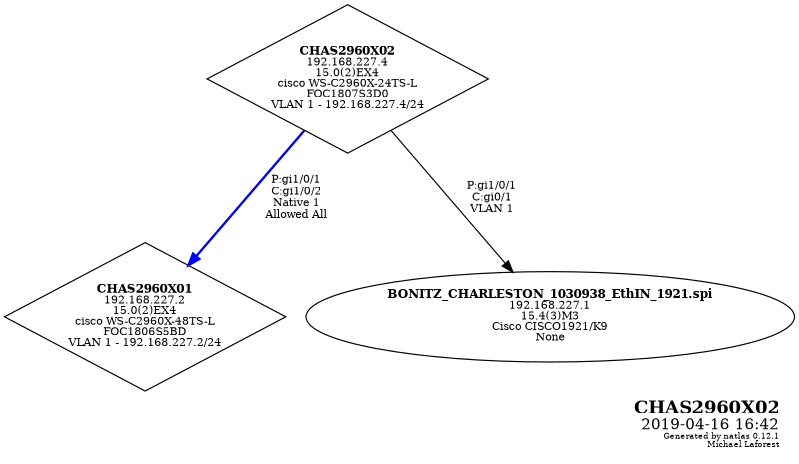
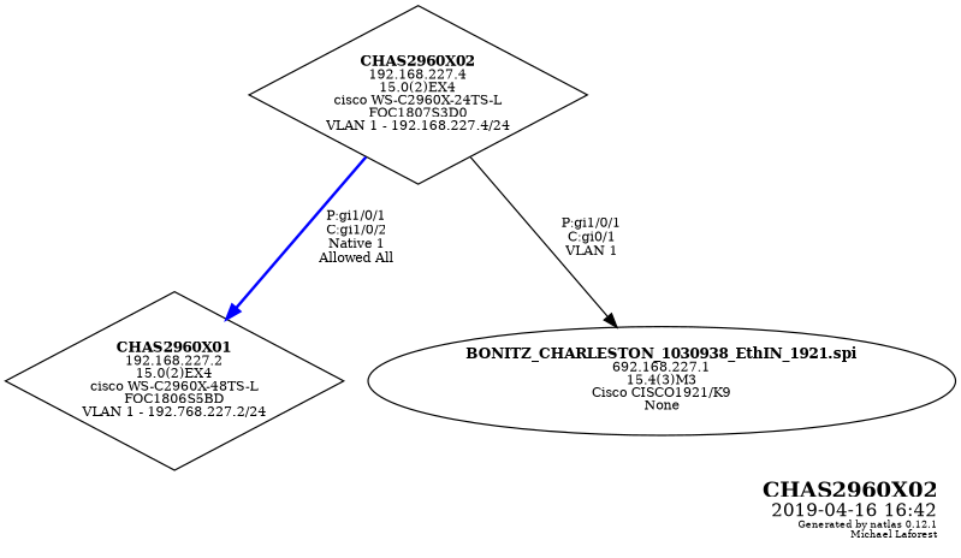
  graph {
    fontsize=10
    label=<<table border="0"><tr><td balign="right"><font point-size="15"><b>CHAS2960X02</b></font><br /><font point-size="13">2019-04-16 16:42</font><br /><font point-size="7">Generated by natlas 0.12.1<br />Michael Laforest</font><br /></td></tr></table>>
    labeljust=r
    labelloc=b
    node [fontsize=9 peripheries=1 shape=diamond style=solid]
    edge [dir=forward fontsize=9 labeljust=l]
    n1 [height=1.75 label=<<font point-size="10"><b>CHAS2960X02</b></font><br />192.168.227.4<br />15.0(2)EX4<br />cisco WS-C2960X-24TS-L<br />FOC1807S3D0<br />VLAN 1 - 192.168.227.4/24<br />> width=3.3056]
-   n2 [height=1.75 label=<<font point-size="10"><b>CHAS2960X01</b></font><br />192.168.227.2<br />15.0(2)EX4<br />cisco WS-C2960X-48TS-L<br />FOC1806S5BD<br />VLAN 1 - 192.168.227.2/24<br />> width=3.3056]
-   n3 [height=1.0607 label=<<font point-size="10"><b>BONITZ_CHARLESTON_1030938_EthIN_1921.spi</b></font><br />192.168.227.1<br />15.4(3)M3<br />Cisco CISCO1921/K9<br />None<br />> shape=ellipse width=4.8123]
+   n2 [height=1.75 label=<<font point-size="10"><b>CHAS2960X01</b></font><br />192.168.227.2<br />15.0(2)EX4<br />cisco WS-C2960X-48TS-L<br />FOC1806S5BD<br />VLAN 1 - 192.768.227.2/24<br />> width=3.3056]
+   n3 [height=1.0607 label=<<font point-size="10"><b>BONITZ_CHARLESTON_1030938_EthIN_1921.spi</b></font><br />692.168.227.1<br />15.4(3)M3<br />Cisco CISCO1921/K9<br />None<br />> shape=ellipse width=4.8123]
    n1 -- n2 [color=blue label="P:gi1/0/1\nC:gi1/0/2\nNative 1\nAllowed All" style=bold]
    n1 -- n3 [color=black label="P:gi1/0/1\nC:gi0/1\nVLAN 1" style=solid]
  }
